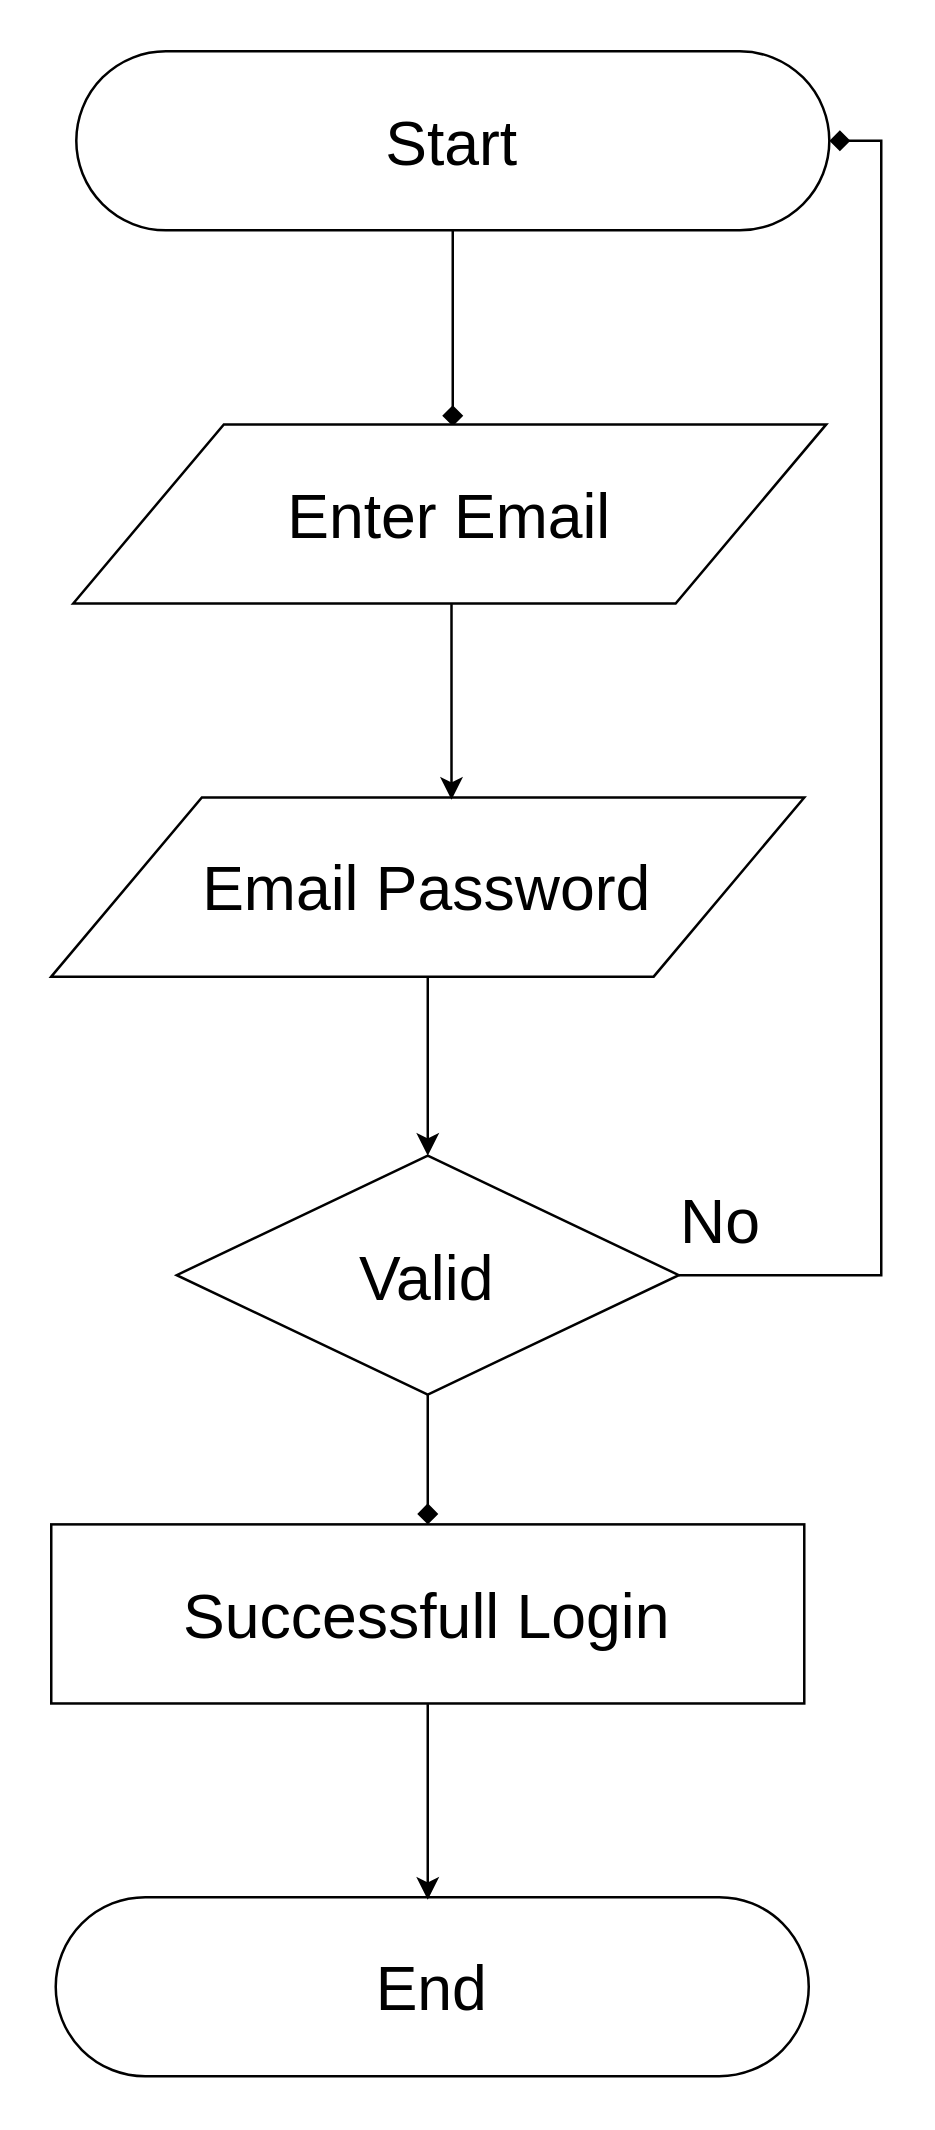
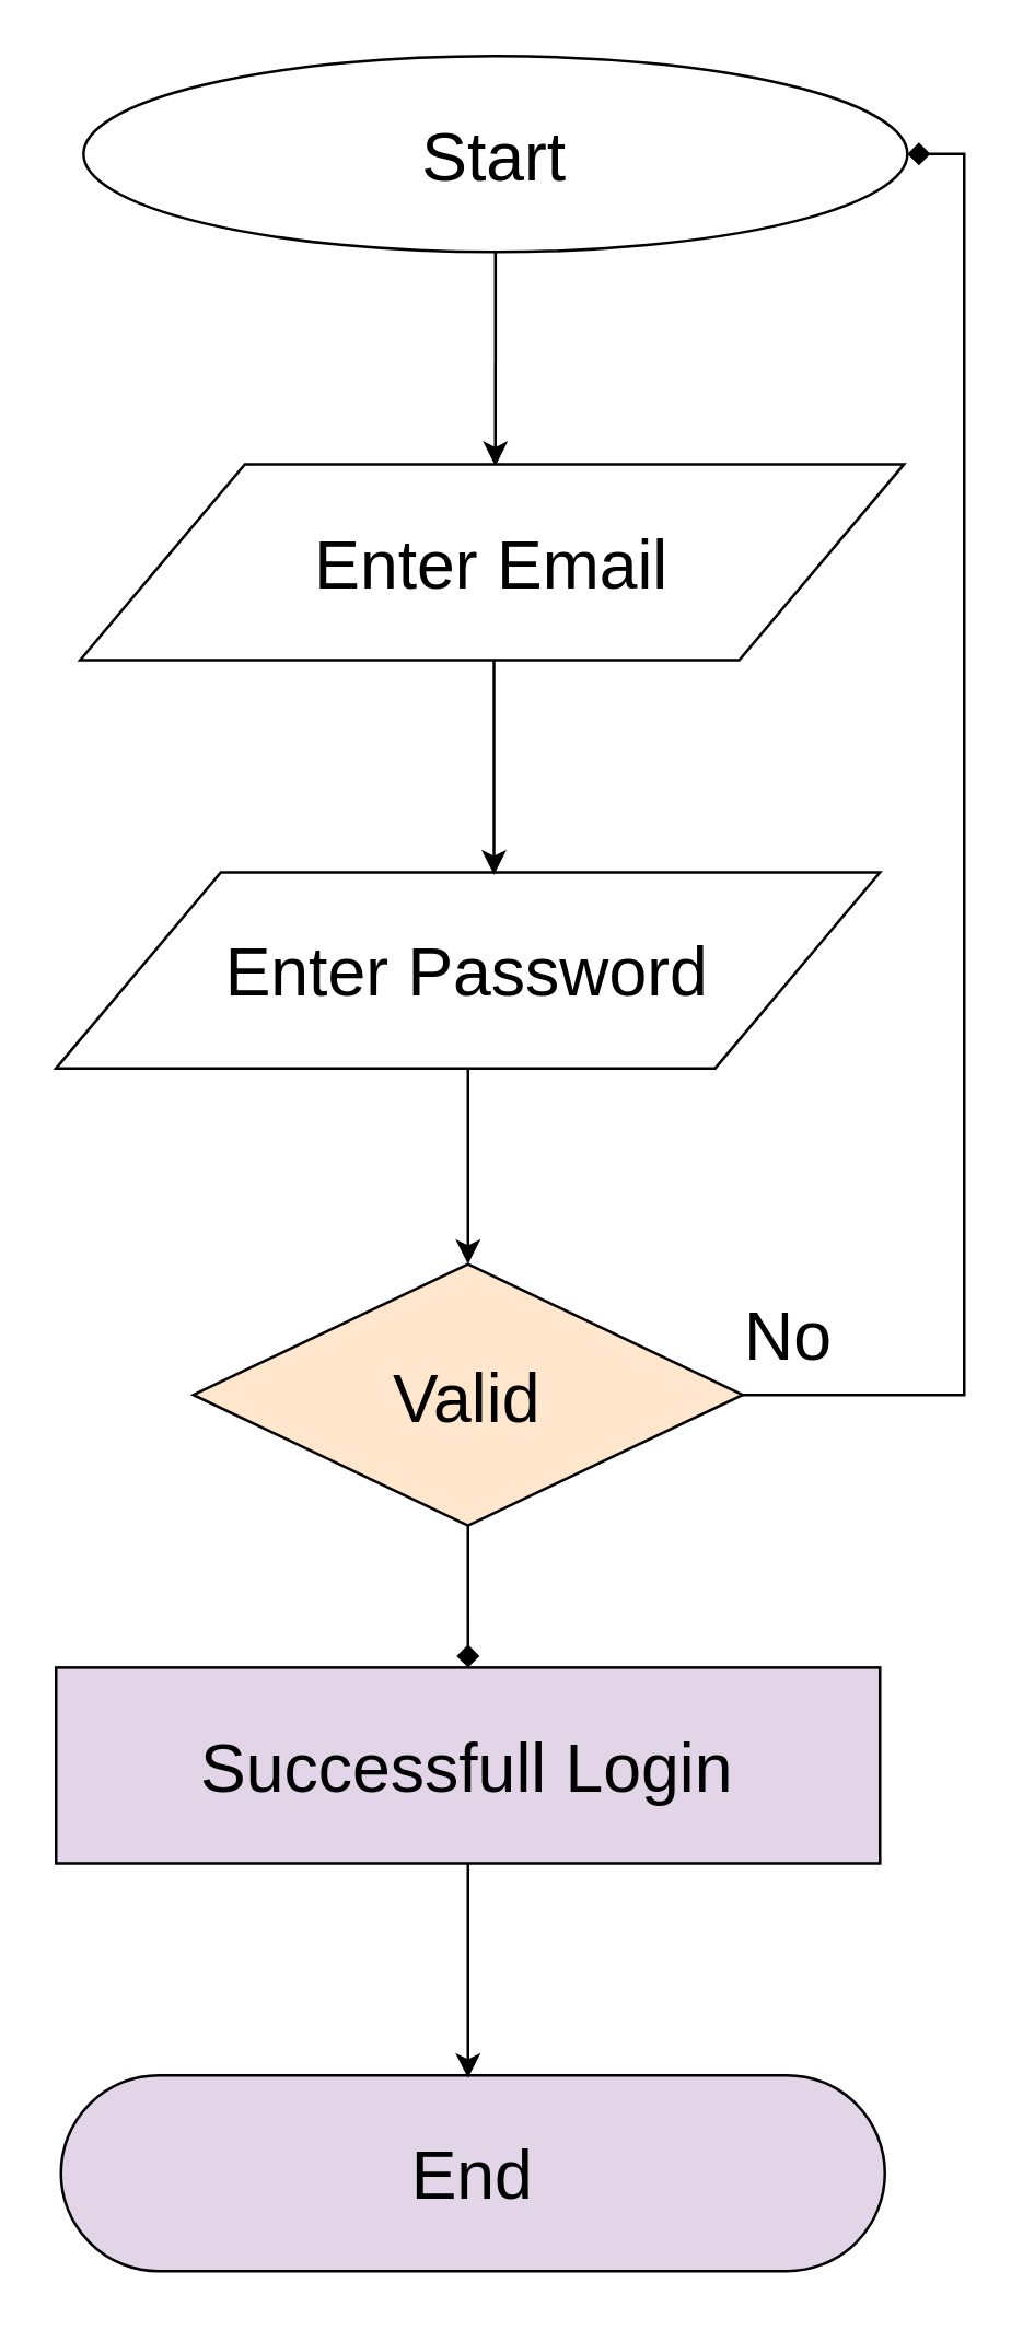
  <mxCell id="0" />
  <mxCell id="1" parent="0" />
- <mxCell id="2" style="edgeStyle=orthogonalEdgeStyle;rounded=0;orthogonalLoop=1;jettySize=auto;html=1;fontSize=25;entryX=0.504;entryY=0.01;entryDx=0;entryDy=0;entryPerimeter=0;endArrow=diamond;" edge="1" parent="1" source="3" target="4"><mxGeometry relative="1" as="geometry"><mxPoint x="180.628" y="160" as="targetPoint" /></mxGeometry></mxCell>
- <mxCell id="3" value="Start" style="rounded=1;whiteSpace=wrap;html=1;arcSize=50;fontSize=25;" vertex="1" parent="1"><mxGeometry x="30.02" y="20" width="301.215" height="71.642" as="geometry" /></mxCell>
+ <mxCell id="2" style="edgeStyle=orthogonalEdgeStyle;rounded=0;orthogonalLoop=1;jettySize=auto;html=1;fontSize=25;entryX=0.504;entryY=0.01;entryDx=0;entryDy=0;entryPerimeter=0;" edge="1" parent="1" source="3" target="4"><mxGeometry relative="1" as="geometry"><mxPoint x="180.628" y="160" as="targetPoint" /></mxGeometry></mxCell>
+ <mxCell id="3" value="Start" style="ellipse;whiteSpace=wrap;html=1;arcSize=50;fontSize=25;" vertex="1" parent="1"><mxGeometry x="30.02" y="20" width="301.215" height="71.642" as="geometry" /></mxCell>
  <mxCell id="4" value="Enter Email" style="shape=parallelogram;perimeter=parallelogramPerimeter;whiteSpace=wrap;html=1;fontSize=25;" vertex="1" parent="1"><mxGeometry x="28.785" y="169.254" width="301.215" height="71.642" as="geometry" /></mxCell>
  <mxCell id="5" style="edgeStyle=orthogonalEdgeStyle;rounded=0;orthogonalLoop=1;jettySize=auto;html=1;entryX=0.5;entryY=0;entryDx=0;entryDy=0;fontSize=25;" edge="1" parent="1" source="6" target="8"><mxGeometry relative="1" as="geometry" /></mxCell>
- <mxCell id="6" value="Email Password" style="shape=parallelogram;perimeter=parallelogramPerimeter;whiteSpace=wrap;html=1;fontSize=25;" vertex="1" parent="1"><mxGeometry x="20" y="318.507" width="301.215" height="71.642" as="geometry" /></mxCell>
+ <mxCell id="6" value="Enter Password" style="shape=parallelogram;perimeter=parallelogramPerimeter;whiteSpace=wrap;html=1;fontSize=25;" vertex="1" parent="1"><mxGeometry x="20" y="318.507" width="301.215" height="71.642" as="geometry" /></mxCell>
  <mxCell id="7" style="edgeStyle=orthogonalEdgeStyle;rounded=0;orthogonalLoop=1;jettySize=auto;html=1;entryX=0.5;entryY=0;entryDx=0;entryDy=0;fontSize=25;endArrow=diamond;" edge="1" parent="1" source="8" target="10"><mxGeometry relative="1" as="geometry" /></mxCell>
- <mxCell id="8" value="Valid" style="rhombus;whiteSpace=wrap;html=1;fontSize=25;" vertex="1" parent="1"><mxGeometry x="70.202" y="461.791" width="200.81" height="95.522" as="geometry" /></mxCell>
+ <mxCell id="8" value="Valid" style="rhombus;whiteSpace=wrap;html=1;fontSize=25;fillColor=#ffe6cc;" vertex="1" parent="1"><mxGeometry x="70.202" y="461.791" width="200.81" height="95.522" as="geometry" /></mxCell>
  <mxCell id="9" style="edgeStyle=orthogonalEdgeStyle;rounded=0;orthogonalLoop=1;jettySize=auto;html=1;entryX=1;entryY=0.5;entryDx=0;entryDy=0;fontSize=25;exitX=1;exitY=0.5;exitDx=0;exitDy=0;endArrow=diamond;" edge="1" parent="1" source="8" target="3"><mxGeometry relative="1" as="geometry"><Array as="points"><mxPoint x="352" y="510" /><mxPoint x="352" y="56" /></Array></mxGeometry></mxCell>
- <mxCell id="10" value="Successfull Login" style="rounded=0;whiteSpace=wrap;html=1;fontSize=25;" vertex="1" parent="1"><mxGeometry x="20" y="609.254" width="301.215" height="71.642" as="geometry" /></mxCell>
- <mxCell id="11" value="End" style="rounded=1;whiteSpace=wrap;html=1;arcSize=50;fontSize=25;" vertex="1" parent="1"><mxGeometry x="21.785" y="758.358" width="301.215" height="71.642" as="geometry" /></mxCell>
+ <mxCell id="10" value="Successfull Login" style="rounded=0;whiteSpace=wrap;html=1;fontSize=25;fillColor=#e1d5e7;" vertex="1" parent="1"><mxGeometry x="20" y="609.254" width="301.215" height="71.642" as="geometry" /></mxCell>
+ <mxCell id="11" value="End" style="rounded=1;whiteSpace=wrap;html=1;arcSize=50;fontSize=25;fillColor=#e1d5e7;" vertex="1" parent="1"><mxGeometry x="21.785" y="758.358" width="301.215" height="71.642" as="geometry" /></mxCell>
  <mxCell id="12" style="edgeStyle=orthogonalEdgeStyle;rounded=0;orthogonalLoop=1;jettySize=auto;html=1;fontSize=25;entryX=0.504;entryY=0.01;entryDx=0;entryDy=0;entryPerimeter=0;" edge="1" parent="1"><mxGeometry relative="1" as="geometry"><mxPoint x="180.105" y="319.384" as="targetPoint" /><mxPoint x="180.105" y="241.142" as="sourcePoint" /></mxGeometry></mxCell>
  <mxCell id="13" style="edgeStyle=orthogonalEdgeStyle;rounded=0;orthogonalLoop=1;jettySize=auto;html=1;fontSize=25;entryX=0.504;entryY=0.01;entryDx=0;entryDy=0;entryPerimeter=0;" edge="1" parent="1"><mxGeometry relative="1" as="geometry"><mxPoint x="170.605" y="759.384" as="targetPoint" /><mxPoint x="170.605" y="681.142" as="sourcePoint" /></mxGeometry></mxCell>
  <mxCell id="14" value="No" style="text;html=1;resizable=0;points=[];autosize=1;align=left;verticalAlign=top;spacingTop=-4;fontSize=25;" vertex="1" parent="1"><mxGeometry x="270" y="470" width="50" height="30" as="geometry" /></mxCell>
